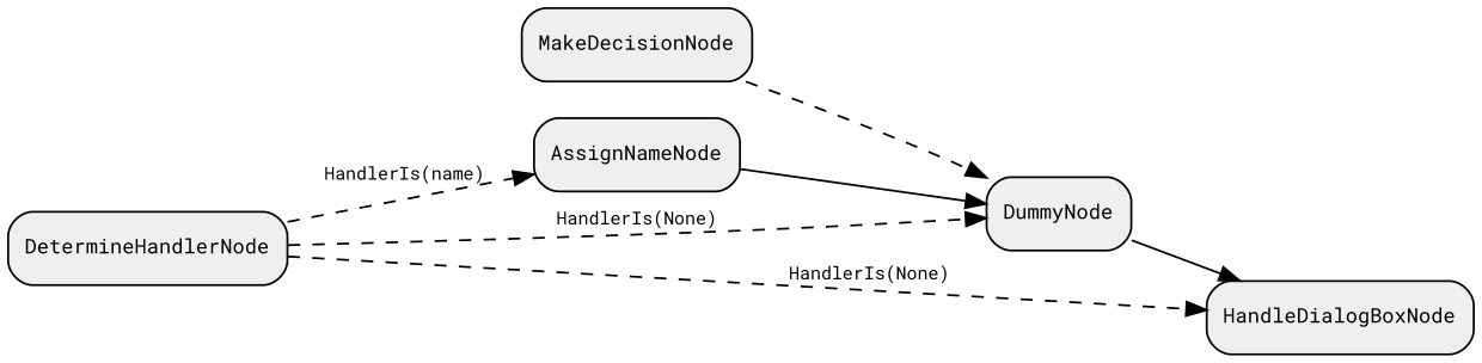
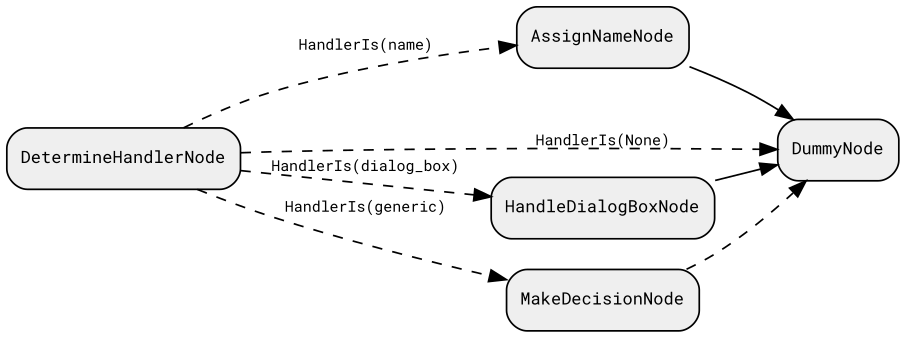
  digraph {
    compound=true
    fontname="Roboto Mono"
    rankdir=LR
    node [fillcolor="#EFEFEF" fontname="Roboto Mono" fontsize=10 shape=box style="rounded,filled"]
    edge [fontname="Roboto Mono" fontsize=9 style=dashed]
    n1 [label=AssignNameNode]
    n2 [label=DummyNode]
    n3 [label=HandleDialogBoxNode]
    n4 [label=DetermineHandlerNode]
    n5 [label=MakeDecisionNode]
    n1 -> n2 [style=solid]
-   n2 -> n3 [style=solid]
+   n3 -> n2 [style=solid]
    n4 -> n1 [label="HandlerIs(name)"]
    n4 -> n2 [label="HandlerIs(None)"]
-   n4 -> n3 [label="HandlerIs(None)"]
+   n4 -> n3 [label="HandlerIs(dialog_box)"]
+   n4 -> n5 [label="HandlerIs(generic)"]
    n5 -> n2
  }
